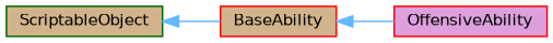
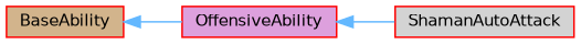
  digraph {
    rankdir=LR
    node [color=red fillcolor=tan fontname=Helvetica fontsize=10 shape=box style=filled]
    edge [color=steelblue1 dir=back fontname=Helvetica fontsize=10 labelfontname=Helvetica labelfontsize=10 style=solid]
+   n1 [fillcolor=lightgrey fontcolor=black height=0.2 label=ShamanAutoAttack width=0.4]
    n2 [fillcolor=plum height=0.2 label=OffensiveAbility width=0.4]
    n3 [height=0.2 label=BaseAbility width=0.4]
-   n4 [color=darkgreen height=0.2 label=ScriptableObject width=0.4]
+   n2 -> n1
    n3 -> n2
-   n4 -> n3
  }
